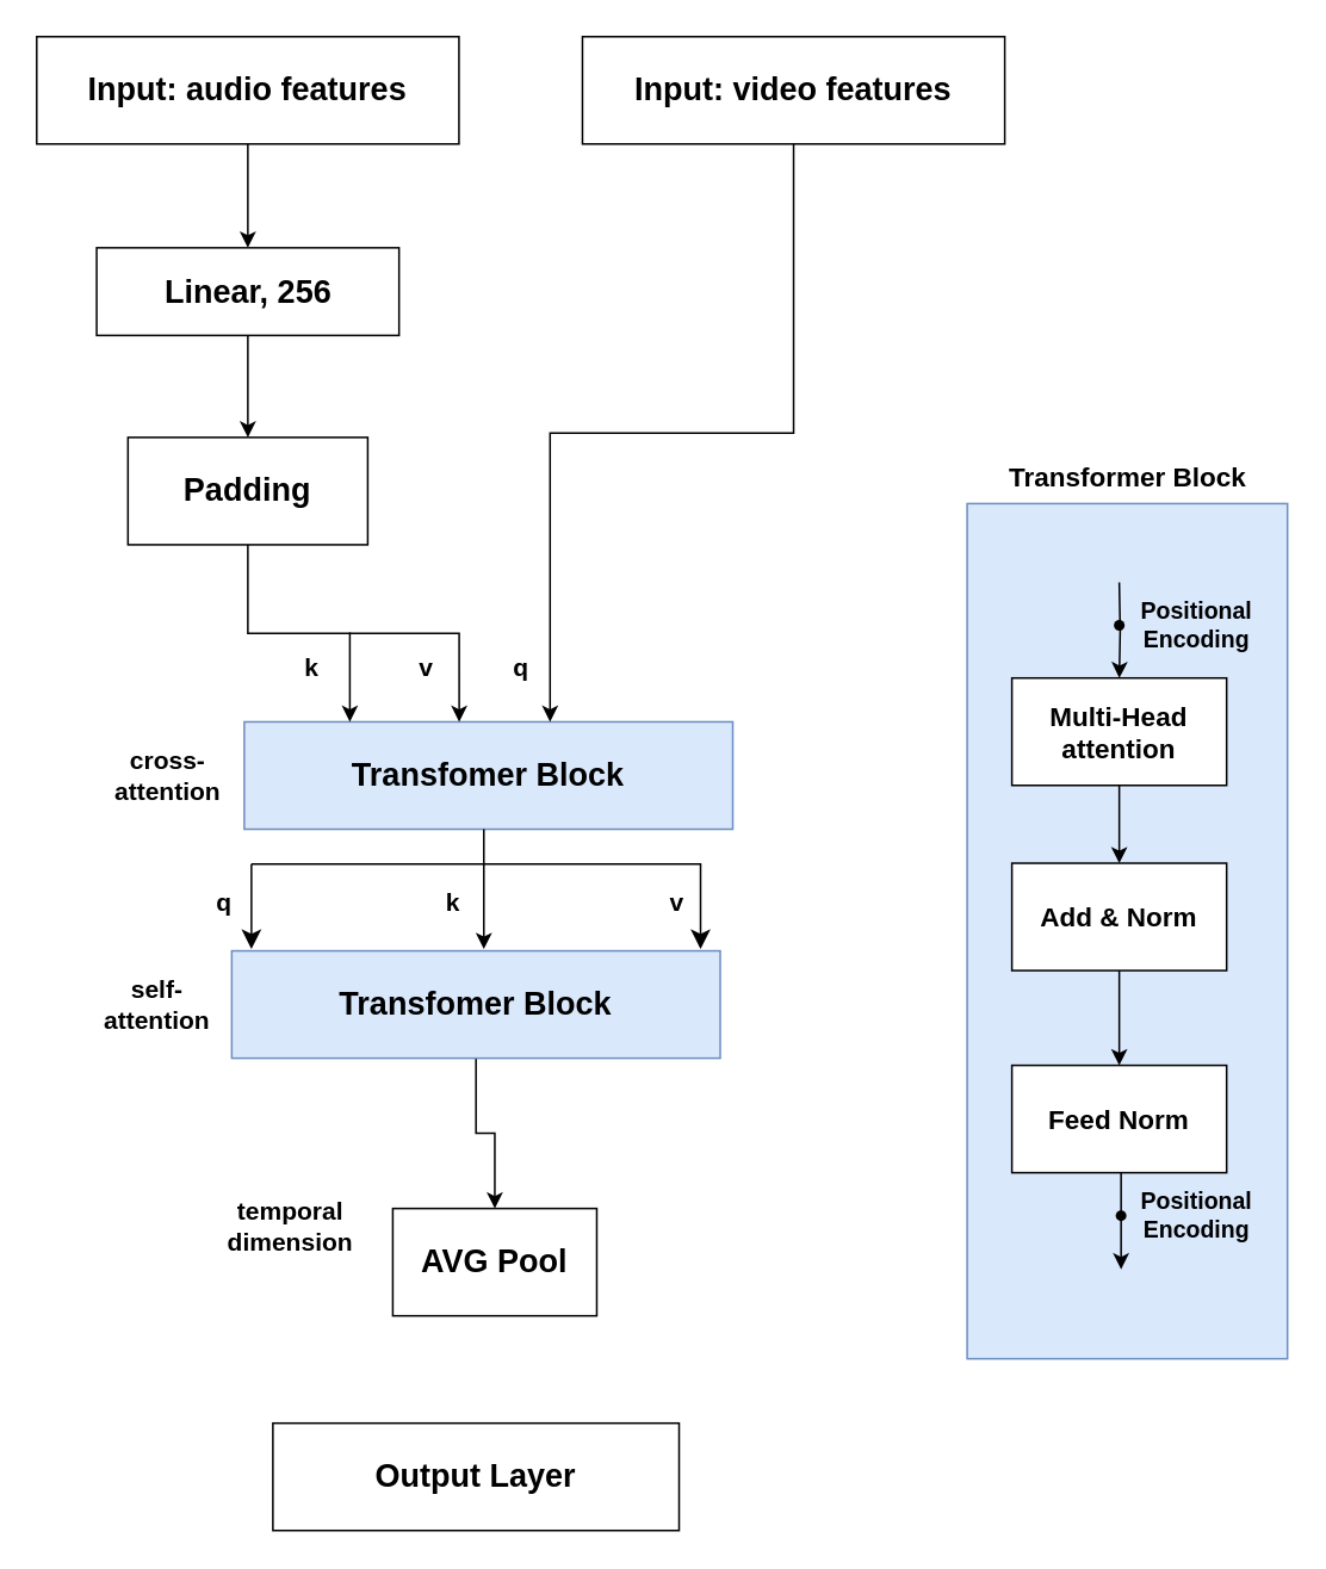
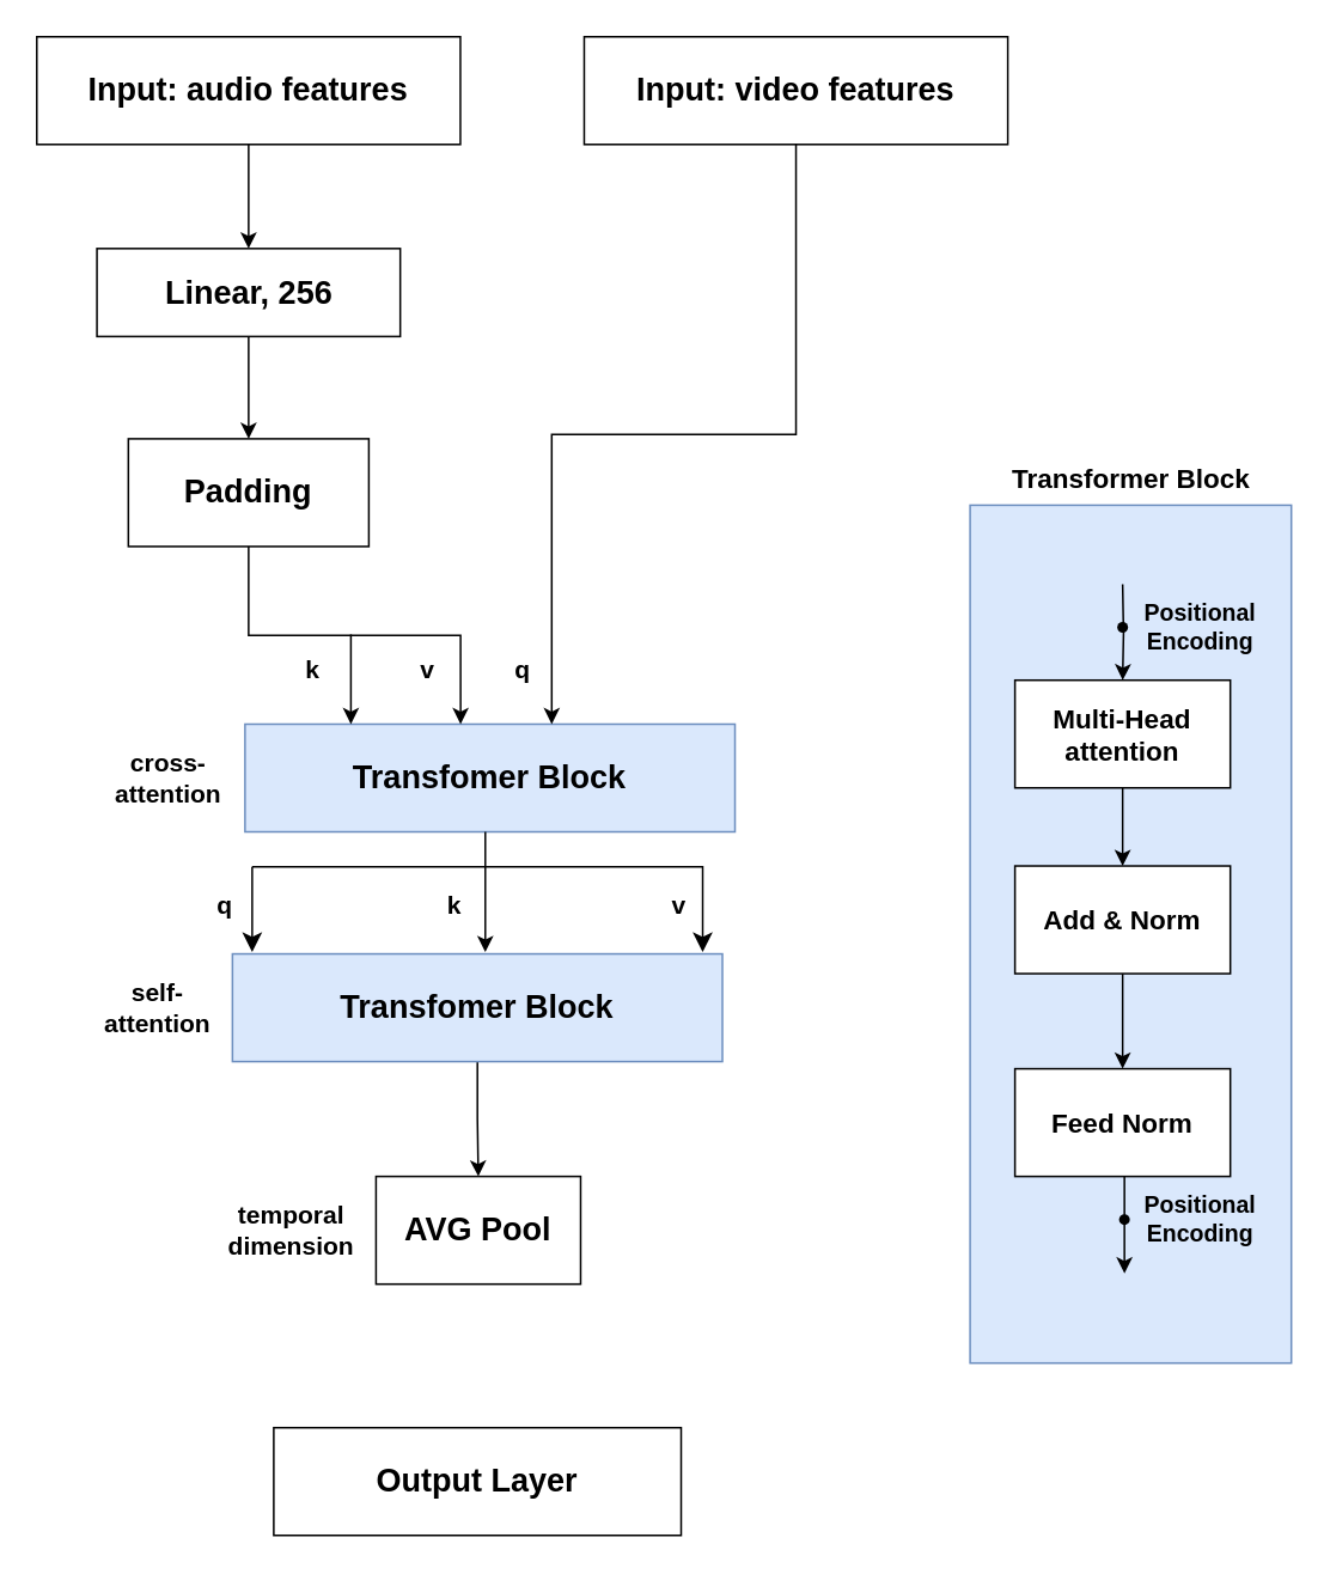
  <mxCell id="0" />
  <mxCell id="1" parent="0" />
  <mxCell id="2" value="" style="edgeStyle=orthogonalEdgeStyle;rounded=0;orthogonalLoop=1;jettySize=auto;html=1;" edge="1" parent="1" source="3" target="43"><mxGeometry relative="1" as="geometry" /></mxCell>
  <mxCell id="3" value="&lt;font size=&quot;1&quot;&gt;&lt;b style=&quot;font-size: 18px;&quot;&gt;Input: audio features&lt;/b&gt;&lt;/font&gt;" style="rounded=0;whiteSpace=wrap;html=1;" vertex="1" parent="1"><mxGeometry x="20" y="20" width="236" height="60" as="geometry" /></mxCell>
  <mxCell id="4" value="&lt;font size=&quot;1&quot;&gt;&lt;b style=&quot;font-size: 18px;&quot;&gt;Input: video features&lt;/b&gt;&lt;/font&gt;" style="rounded=0;whiteSpace=wrap;html=1;" vertex="1" parent="1"><mxGeometry x="325" y="20" width="236" height="60" as="geometry" /></mxCell>
  <mxCell id="5" value="&lt;font size=&quot;1&quot;&gt;&lt;b style=&quot;font-size: 18px;&quot;&gt;Padding&lt;/b&gt;&lt;/font&gt;" style="rounded=0;whiteSpace=wrap;html=1;" vertex="1" parent="1"><mxGeometry x="71" y="244" width="134" height="60" as="geometry" /></mxCell>
  <mxCell id="6" value="&lt;font style=&quot;font-size: 18px;&quot;&gt;&lt;b&gt;Transfomer Block&lt;br&gt;&lt;/b&gt;&lt;/font&gt;" style="rounded=0;whiteSpace=wrap;html=1;fillColor=#dae8fc;strokeColor=#6c8ebf;" vertex="1" parent="1"><mxGeometry x="136" y="403" width="273" height="60" as="geometry" /></mxCell>
  <mxCell id="7" value="" style="edgeStyle=orthogonalEdgeStyle;rounded=0;orthogonalLoop=1;jettySize=auto;html=1;" edge="1" parent="1" source="8" target="23"><mxGeometry relative="1" as="geometry" /></mxCell>
  <mxCell id="8" value="&lt;font style=&quot;font-size: 18px;&quot;&gt;&lt;b&gt;Transfomer Block&lt;br&gt;&lt;/b&gt;&lt;/font&gt;" style="rounded=0;whiteSpace=wrap;html=1;fillColor=#dae8fc;strokeColor=#6c8ebf;" vertex="1" parent="1"><mxGeometry x="129" y="531" width="273" height="60" as="geometry" /></mxCell>
  <mxCell id="9" style="edgeStyle=orthogonalEdgeStyle;rounded=0;orthogonalLoop=1;jettySize=auto;html=1;exitX=0.5;exitY=1;exitDx=0;exitDy=0;entryX=0.626;entryY=0;entryDx=0;entryDy=0;entryPerimeter=0;" edge="1" parent="1" source="4" target="6"><mxGeometry relative="1" as="geometry" /></mxCell>
  <mxCell id="10" style="edgeStyle=orthogonalEdgeStyle;rounded=0;orthogonalLoop=1;jettySize=auto;html=1;exitX=0.5;exitY=1;exitDx=0;exitDy=0;entryX=0.44;entryY=0;entryDx=0;entryDy=0;entryPerimeter=0;" edge="1" parent="1" source="5" target="6"><mxGeometry relative="1" as="geometry" /></mxCell>
  <mxCell id="11" value="" style="endArrow=classic;html=1;rounded=0;" edge="1" parent="1"><mxGeometry width="50" height="50" relative="1" as="geometry"><mxPoint x="195" y="353" as="sourcePoint" /><mxPoint x="195" y="403" as="targetPoint" /></mxGeometry></mxCell>
  <mxCell id="12" value="" style="group" vertex="1" connectable="0" parent="1"><mxGeometry x="140" y="463" width="251" height="67" as="geometry" /></mxCell>
  <mxCell id="13" value="" style="edgeStyle=orthogonalEdgeStyle;rounded=0;orthogonalLoop=1;jettySize=auto;html=1;fontSize=8;" edge="1" parent="12"><mxGeometry relative="1" as="geometry"><mxPoint x="129.888" as="sourcePoint" /><mxPoint x="129.888" y="67" as="targetPoint" /></mxGeometry></mxCell>
  <mxCell id="14" value="" style="edgeStyle=segmentEdgeStyle;endArrow=classic;html=1;curved=0;rounded=0;endSize=8;startSize=8;fontSize=8;" edge="1" parent="12"><mxGeometry width="50" height="50" relative="1" as="geometry"><mxPoint y="19.542" as="sourcePoint" /><mxPoint x="251" y="67" as="targetPoint" /></mxGeometry></mxCell>
  <mxCell id="15" value="" style="edgeStyle=segmentEdgeStyle;endArrow=classic;html=1;curved=0;rounded=0;endSize=8;startSize=8;fontSize=8;" edge="1" parent="12"><mxGeometry width="50" height="50" relative="1" as="geometry"><mxPoint y="19.542" as="sourcePoint" /><mxPoint y="67" as="targetPoint" /></mxGeometry></mxCell>
  <mxCell id="16" value="&lt;b style=&quot;font-size: 14px;&quot;&gt;q&lt;/b&gt;" style="text;html=1;align=center;verticalAlign=middle;whiteSpace=wrap;rounded=0;" vertex="1" parent="12"><mxGeometry x="-26" y="26" width="22" height="30" as="geometry" /></mxCell>
  <mxCell id="17" value="&lt;b&gt;&lt;font style=&quot;font-size: 14px;&quot;&gt;k&lt;/font&gt;&lt;/b&gt;" style="text;html=1;align=center;verticalAlign=middle;whiteSpace=wrap;rounded=0;" vertex="1" parent="12"><mxGeometry x="102" y="26" width="22" height="30" as="geometry" /></mxCell>
  <mxCell id="18" value="&lt;b&gt;&lt;font style=&quot;font-size: 14px;&quot;&gt;v&lt;/font&gt;&lt;/b&gt;" style="text;html=1;align=center;verticalAlign=middle;whiteSpace=wrap;rounded=0;" vertex="1" parent="12"><mxGeometry x="227" y="26" width="22" height="30" as="geometry" /></mxCell>
  <mxCell id="19" value="&lt;b&gt;&lt;font style=&quot;font-size: 14px;&quot;&gt;k&lt;/font&gt;&lt;/b&gt;" style="text;html=1;align=center;verticalAlign=middle;whiteSpace=wrap;rounded=0;" vertex="1" parent="1"><mxGeometry x="163" y="358" width="22" height="30" as="geometry" /></mxCell>
  <mxCell id="20" value="&lt;b&gt;&lt;font style=&quot;font-size: 14px;&quot;&gt;v&lt;/font&gt;&lt;/b&gt;" style="text;html=1;align=center;verticalAlign=middle;whiteSpace=wrap;rounded=0;" vertex="1" parent="1"><mxGeometry x="227" y="358" width="22" height="30" as="geometry" /></mxCell>
  <mxCell id="21" value="&lt;b style=&quot;font-size: 14px;&quot;&gt;q&lt;/b&gt;" style="text;html=1;align=center;verticalAlign=middle;whiteSpace=wrap;rounded=0;" vertex="1" parent="1"><mxGeometry x="280" y="358" width="22" height="30" as="geometry" /></mxCell>
  <mxCell id="22" value="" style="group" vertex="1" connectable="0" parent="1"><mxGeometry x="152" y="655" width="227" height="200" as="geometry" /></mxCell>
- <mxCell id="23" value="&lt;font style=&quot;font-size: 18px;&quot;&gt;&lt;b&gt;AVG Pool&lt;br&gt;&lt;/b&gt;&lt;/font&gt;" style="rounded=0;whiteSpace=wrap;html=1;" vertex="1" parent="22"><mxGeometry x="67" y="20" width="114" height="60" as="geometry" /></mxCell>
+ <mxCell id="23" value="&lt;font style=&quot;font-size: 18px;&quot;&gt;&lt;b&gt;AVG Pool&lt;br&gt;&lt;/b&gt;&lt;/font&gt;" style="rounded=0;whiteSpace=wrap;html=1;" vertex="1" parent="22"><mxGeometry x="57" width="114" height="60" as="geometry" /></mxCell>
  <mxCell id="24" value="&lt;font style=&quot;font-size: 18px;&quot;&gt;&lt;b&gt;Output Layer&lt;br&gt;&lt;/b&gt;&lt;/font&gt;" style="rounded=0;whiteSpace=wrap;html=1;" vertex="1" parent="22"><mxGeometry y="140" width="227" height="60" as="geometry" /></mxCell>
  <mxCell id="25" value="&lt;font style=&quot;font-size: 14px;&quot;&gt;&lt;b&gt;temporal dimension&lt;/b&gt;&lt;/font&gt;" style="text;html=1;align=center;verticalAlign=middle;whiteSpace=wrap;rounded=0;" vertex="1" parent="22"><mxGeometry x="-30" y="2" width="80" height="56" as="geometry" /></mxCell>
  <mxCell id="26" value="" style="group" vertex="1" connectable="0" parent="1"><mxGeometry x="540" y="251" width="179" height="508" as="geometry" /></mxCell>
  <mxCell id="27" value="" style="rounded=0;whiteSpace=wrap;html=1;fillColor=#dae8fc;strokeColor=#6c8ebf;" vertex="1" parent="26"><mxGeometry y="30" width="179" height="478" as="geometry" /></mxCell>
  <mxCell id="28" value="" style="edgeStyle=orthogonalEdgeStyle;rounded=0;orthogonalLoop=1;jettySize=auto;html=1;" edge="1" parent="26" target="30"><mxGeometry relative="1" as="geometry"><mxPoint x="85" y="74" as="sourcePoint" /></mxGeometry></mxCell>
  <mxCell id="29" value="" style="edgeStyle=orthogonalEdgeStyle;rounded=0;orthogonalLoop=1;jettySize=auto;html=1;" edge="1" parent="26" source="30" target="32"><mxGeometry relative="1" as="geometry" /></mxCell>
  <mxCell id="30" value="&lt;font style=&quot;font-size: 15px;&quot;&gt;&lt;b&gt;Multi-Head attention&lt;br&gt;&lt;/b&gt;&lt;/font&gt;" style="rounded=0;whiteSpace=wrap;html=1;" vertex="1" parent="26"><mxGeometry x="25" y="127.5" width="120" height="60" as="geometry" /></mxCell>
  <mxCell id="31" value="" style="edgeStyle=orthogonalEdgeStyle;rounded=0;orthogonalLoop=1;jettySize=auto;html=1;" edge="1" parent="26" source="32" target="33"><mxGeometry relative="1" as="geometry" /></mxCell>
  <mxCell id="32" value="&lt;font style=&quot;font-size: 15px;&quot;&gt;&lt;b&gt;Add &amp;amp; Norm&lt;br&gt;&lt;/b&gt;&lt;/font&gt;" style="rounded=0;whiteSpace=wrap;html=1;" vertex="1" parent="26"><mxGeometry x="25" y="231" width="120" height="60" as="geometry" /></mxCell>
  <mxCell id="33" value="&lt;font style=&quot;font-size: 15px;&quot;&gt;&lt;b&gt;Feed Norm&lt;br&gt;&lt;/b&gt;&lt;/font&gt;" style="rounded=0;whiteSpace=wrap;html=1;" vertex="1" parent="26"><mxGeometry x="25" y="344" width="120" height="60" as="geometry" /></mxCell>
  <mxCell id="34" value="" style="shape=waypoint;sketch=0;fillStyle=solid;size=6;pointerEvents=1;points=[];fillColor=none;resizable=0;rotatable=0;perimeter=centerPerimeter;snapToPoint=1;" vertex="1" parent="26"><mxGeometry x="75" y="88" width="20" height="20" as="geometry" /></mxCell>
  <mxCell id="35" value="" style="edgeStyle=orthogonalEdgeStyle;rounded=0;orthogonalLoop=1;jettySize=auto;html=1;" edge="1" parent="26"><mxGeometry relative="1" as="geometry"><mxPoint x="86" y="404" as="sourcePoint" /><mxPoint x="86" y="458" as="targetPoint" /></mxGeometry></mxCell>
  <mxCell id="36" value="" style="shape=waypoint;sketch=0;fillStyle=solid;size=6;pointerEvents=1;points=[];fillColor=none;resizable=0;rotatable=0;perimeter=centerPerimeter;snapToPoint=1;" vertex="1" parent="26"><mxGeometry x="76" y="418" width="20" height="20" as="geometry" /></mxCell>
  <mxCell id="37" value="&lt;font style=&quot;font-size: 13px;&quot;&gt;&lt;b&gt;&lt;font style=&quot;font-size: 13px;&quot;&gt;Positional Encoding&lt;/font&gt;&lt;/b&gt;&lt;/font&gt;" style="text;html=1;align=center;verticalAlign=middle;whiteSpace=wrap;rounded=0;" vertex="1" parent="26"><mxGeometry x="95" y="78.5" width="67" height="39" as="geometry" /></mxCell>
  <mxCell id="38" value="&lt;font style=&quot;font-size: 13px;&quot;&gt;&lt;b&gt;&lt;font style=&quot;font-size: 13px;&quot;&gt;Positional Encoding&lt;/font&gt;&lt;/b&gt;&lt;/font&gt;" style="text;html=1;align=center;verticalAlign=middle;whiteSpace=wrap;rounded=0;" vertex="1" parent="26"><mxGeometry x="95" y="408.5" width="67" height="39" as="geometry" /></mxCell>
  <mxCell id="39" value="&lt;b&gt;&lt;font style=&quot;font-size: 15px;&quot;&gt;Transformer Block&lt;/font&gt;&lt;/b&gt;" style="text;html=1;align=center;verticalAlign=middle;whiteSpace=wrap;rounded=0;shadow=0;" vertex="1" parent="26"><mxGeometry x="19.5" width="140" height="30" as="geometry" /></mxCell>
  <mxCell id="40" value="&lt;font style=&quot;font-size: 14px;&quot;&gt;&lt;b&gt;self-attention&lt;/b&gt;&lt;/font&gt;" style="text;html=1;align=center;verticalAlign=middle;whiteSpace=wrap;rounded=0;" vertex="1" parent="1"><mxGeometry x="54" y="537.5" width="67" height="47" as="geometry" /></mxCell>
  <mxCell id="41" value="&lt;font style=&quot;font-size: 14px;&quot;&gt;&lt;b&gt;cross-attention&lt;/b&gt;&lt;/font&gt;" style="text;html=1;align=center;verticalAlign=middle;whiteSpace=wrap;rounded=0;" vertex="1" parent="1"><mxGeometry x="60" y="409.5" width="67" height="47" as="geometry" /></mxCell>
  <mxCell id="42" value="" style="edgeStyle=orthogonalEdgeStyle;rounded=0;orthogonalLoop=1;jettySize=auto;html=1;" edge="1" parent="1" source="43" target="5"><mxGeometry relative="1" as="geometry" /></mxCell>
  <mxCell id="43" value="&lt;font style=&quot;font-size: 18px;&quot;&gt;&lt;b&gt;Linear, 256&lt;br&gt;&lt;/b&gt;&lt;/font&gt;" style="rounded=0;whiteSpace=wrap;html=1;" vertex="1" parent="1"><mxGeometry x="53.5" y="138" width="169" height="49" as="geometry" /></mxCell>
